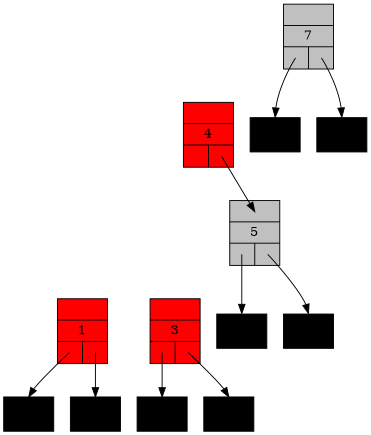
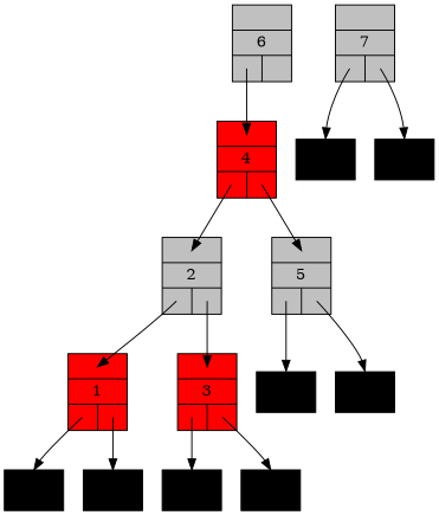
  digraph {
    ranksep=0.5
    node [fillcolor=black shape=record style=filled]
    edge [headclip=false headport=n tailclip=false tailport="left:c"]
    n1 [fillcolor=red label="{{<parent>}|1|{<left>|<right>}}"]
    n2 [label=NIL]
    n3 [label=NIL]
+   n4 [fillcolor=grey label="{{<parent>}|2|{<left>|<right>}}"]
    n5 [fillcolor=red label="{{<parent>}|3|{<left>|<right>}}"]
    n6 [label=NIL]
    n7 [label=NIL]
    n8 [fillcolor=red label="{{<parent>}|4|{<left>|<right>}}"]
    n9 [fillcolor=grey label="{{<parent>}|5|{<left>|<right>}}"]
    n10 [label=NIL]
    n11 [label=NIL]
+   n12 [fillcolor=grey label="{{<parent>}|6|{<left>|<right>}}"]
    n13 [fillcolor=grey label="{{<parent>}|7|{<left>|<right>}}"]
    n14 [label=NIL]
    n15 [label=NIL]
    n1 -> n2
    n1 -> n3 [tailport="right:c"]
+   n4 -> n1 [headport="parent:c"]
+   n4 -> n5 [headport="parent:c" tailport="right:c"]
    n5 -> n6
    n5 -> n7 [tailport="right:c"]
+   n8 -> n4 [headport="parent:c"]
    n8 -> n9 [headport="parent:c" tailport="right:c"]
    n9 -> n10
    n9 -> n11 [tailport="right:c"]
+   n12 -> n8 [headport="parent:c"]
    n13 -> n14
    n13 -> n15 [tailport="right:c"]
  }
